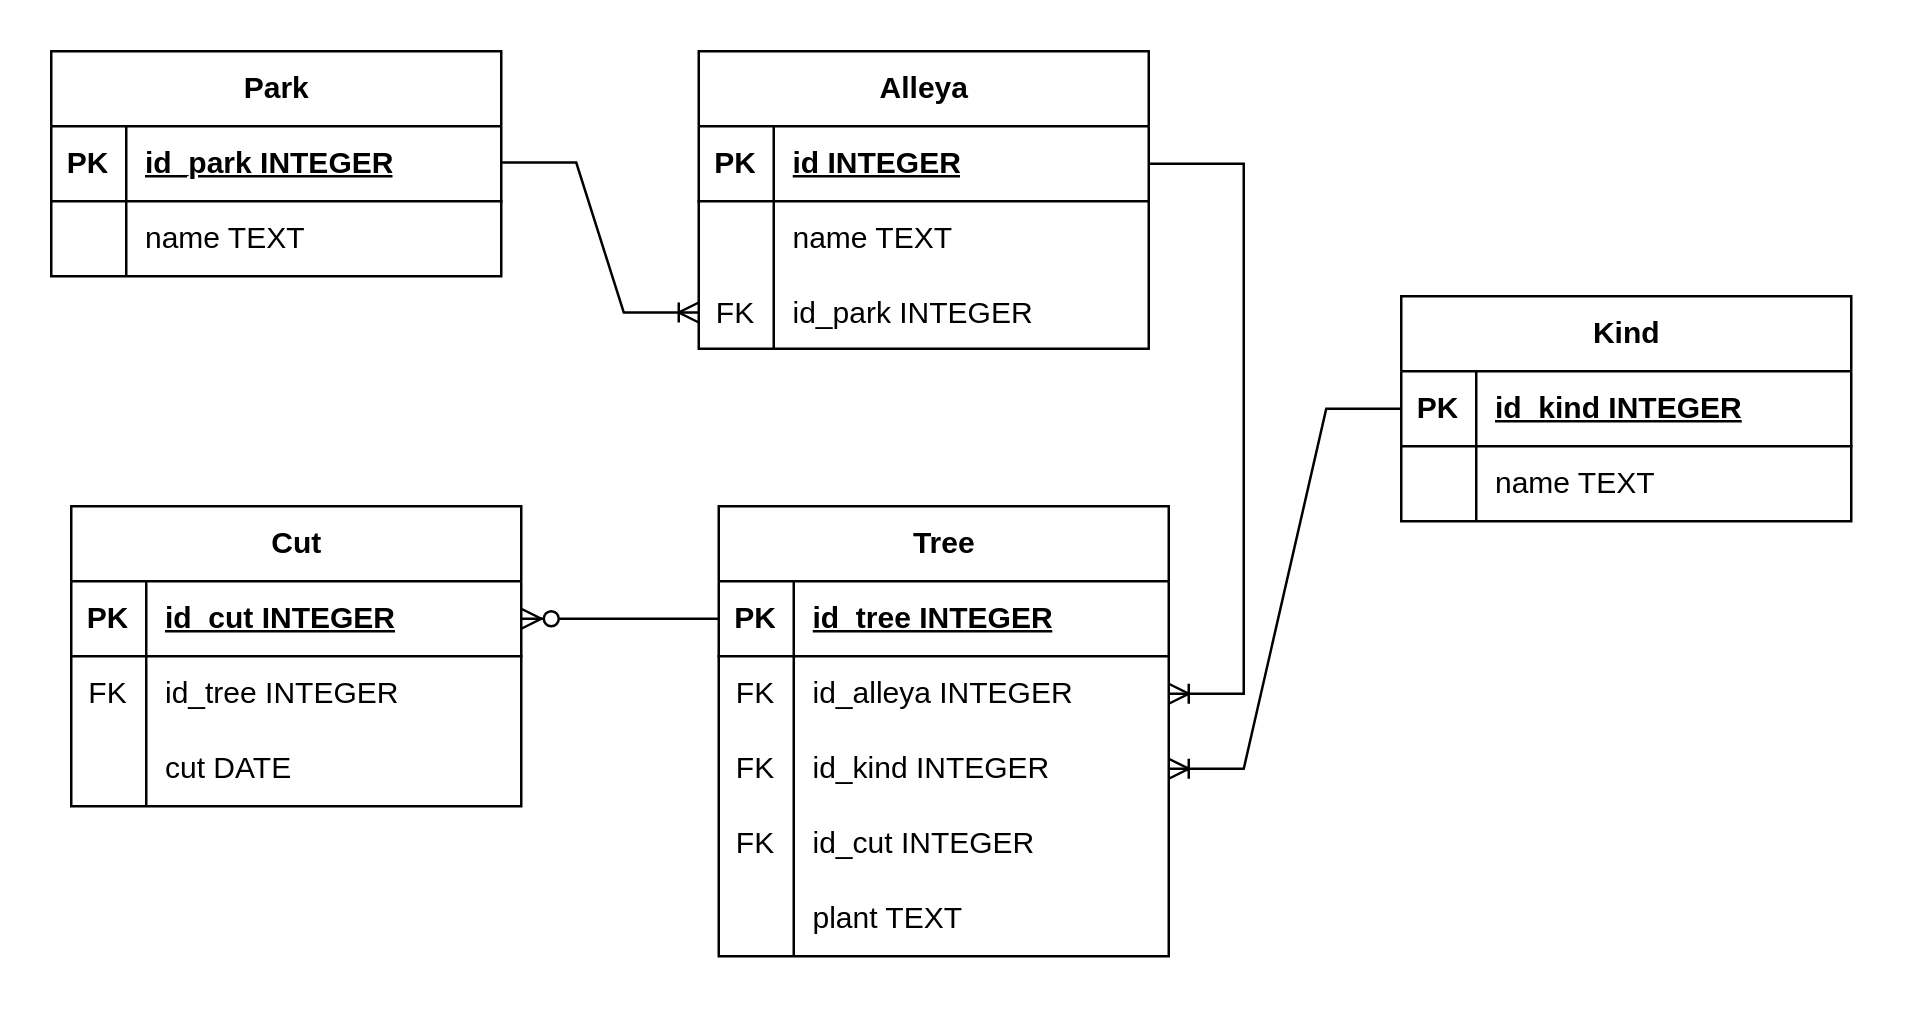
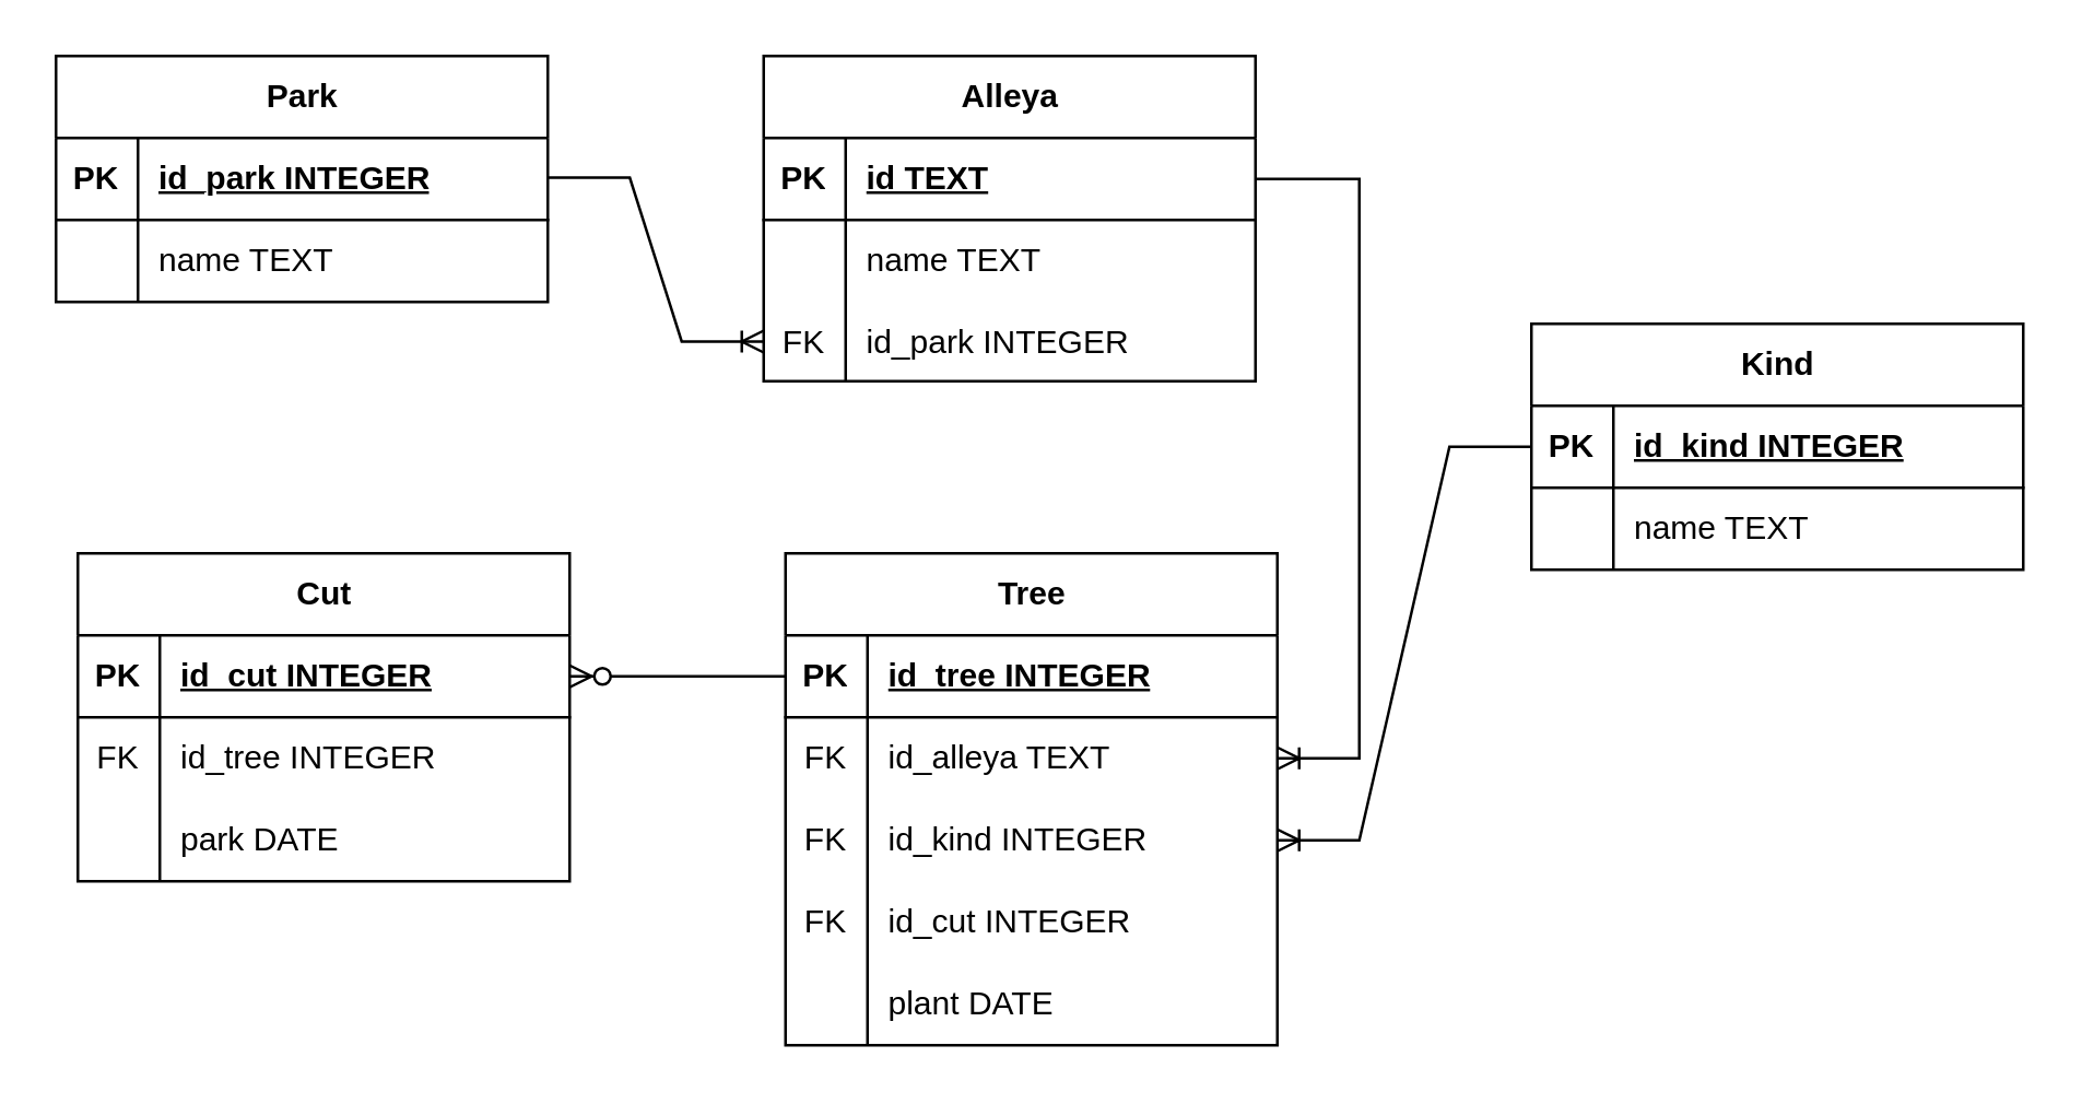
  <mxCell id="0" />
  <mxCell id="1" parent="0" />
  <mxCell id="2" value="Park" style="shape=table;startSize=30;container=1;collapsible=1;childLayout=tableLayout;fixedRows=1;rowLines=0;fontStyle=1;align=center;resizeLast=1;html=1;" vertex="1" parent="1"><mxGeometry x="20" y="20" width="180" height="90" as="geometry" /></mxCell>
  <mxCell id="3" value="" style="shape=tableRow;horizontal=0;startSize=0;swimlaneHead=0;swimlaneBody=0;fillColor=none;collapsible=0;dropTarget=0;points=[[0,0.5],[1,0.5]];portConstraint=eastwest;top=0;left=0;right=0;bottom=1;" vertex="1" parent="2"><mxGeometry y="30" width="180" height="30" as="geometry" /></mxCell>
  <mxCell id="4" value="PK" style="shape=partialRectangle;connectable=0;fillColor=none;top=0;left=0;bottom=0;right=0;fontStyle=1;overflow=hidden;whiteSpace=wrap;html=1;" vertex="1" parent="3"><mxGeometry width="30" height="30" as="geometry"><mxRectangle width="30" height="30" as="alternateBounds" /></mxGeometry></mxCell>
  <mxCell id="5" value="id_park INTEGER" style="shape=partialRectangle;connectable=0;fillColor=none;top=0;left=0;bottom=0;right=0;align=left;spacingLeft=6;fontStyle=5;overflow=hidden;whiteSpace=wrap;html=1;" vertex="1" parent="3"><mxGeometry x="30" width="150" height="30" as="geometry"><mxRectangle width="150" height="30" as="alternateBounds" /></mxGeometry></mxCell>
  <mxCell id="6" value="" style="shape=tableRow;horizontal=0;startSize=0;swimlaneHead=0;swimlaneBody=0;fillColor=none;collapsible=0;dropTarget=0;points=[[0,0.5],[1,0.5]];portConstraint=eastwest;top=0;left=0;right=0;bottom=0;" vertex="1" parent="2"><mxGeometry y="60" width="180" height="30" as="geometry" /></mxCell>
  <mxCell id="7" value="" style="shape=partialRectangle;connectable=0;fillColor=none;top=0;left=0;bottom=0;right=0;editable=1;overflow=hidden;whiteSpace=wrap;html=1;" vertex="1" parent="6"><mxGeometry width="30" height="30" as="geometry"><mxRectangle width="30" height="30" as="alternateBounds" /></mxGeometry></mxCell>
  <mxCell id="8" value="name TEXT" style="shape=partialRectangle;connectable=0;fillColor=none;top=0;left=0;bottom=0;right=0;align=left;spacingLeft=6;overflow=hidden;whiteSpace=wrap;html=1;" vertex="1" parent="6"><mxGeometry x="30" width="150" height="30" as="geometry"><mxRectangle width="150" height="30" as="alternateBounds" /></mxGeometry></mxCell>
  <mxCell id="9" value="Alleya" style="shape=table;startSize=30;container=1;collapsible=1;childLayout=tableLayout;fixedRows=1;rowLines=0;fontStyle=1;align=center;resizeLast=1;html=1;" vertex="1" parent="1"><mxGeometry x="279" y="20" width="180" height="119" as="geometry" /></mxCell>
  <mxCell id="10" value="" style="shape=tableRow;horizontal=0;startSize=0;swimlaneHead=0;swimlaneBody=0;fillColor=none;collapsible=0;dropTarget=0;points=[[0,0.5],[1,0.5]];portConstraint=eastwest;top=0;left=0;right=0;bottom=1;" vertex="1" parent="9"><mxGeometry y="30" width="180" height="30" as="geometry" /></mxCell>
  <mxCell id="11" value="PK" style="shape=partialRectangle;connectable=0;fillColor=none;top=0;left=0;bottom=0;right=0;fontStyle=1;overflow=hidden;whiteSpace=wrap;html=1;" vertex="1" parent="10"><mxGeometry width="30" height="30" as="geometry"><mxRectangle width="30" height="30" as="alternateBounds" /></mxGeometry></mxCell>
- <mxCell id="12" value="id INTEGER" style="shape=partialRectangle;connectable=0;fillColor=none;top=0;left=0;bottom=0;right=0;align=left;spacingLeft=6;fontStyle=5;overflow=hidden;whiteSpace=wrap;html=1;" vertex="1" parent="10"><mxGeometry x="30" width="150" height="30" as="geometry"><mxRectangle width="150" height="30" as="alternateBounds" /></mxGeometry></mxCell>
+ <mxCell id="12" value="id TEXT" style="shape=partialRectangle;connectable=0;fillColor=none;top=0;left=0;bottom=0;right=0;align=left;spacingLeft=6;fontStyle=5;overflow=hidden;whiteSpace=wrap;html=1;" vertex="1" parent="10"><mxGeometry x="30" width="150" height="30" as="geometry"><mxRectangle width="150" height="30" as="alternateBounds" /></mxGeometry></mxCell>
  <mxCell id="13" value="" style="shape=tableRow;horizontal=0;startSize=0;swimlaneHead=0;swimlaneBody=0;fillColor=none;collapsible=0;dropTarget=0;points=[[0,0.5],[1,0.5]];portConstraint=eastwest;top=0;left=0;right=0;bottom=0;" vertex="1" parent="9"><mxGeometry y="60" width="180" height="30" as="geometry" /></mxCell>
  <mxCell id="14" value="" style="shape=partialRectangle;connectable=0;fillColor=none;top=0;left=0;bottom=0;right=0;editable=1;overflow=hidden;whiteSpace=wrap;html=1;" vertex="1" parent="13"><mxGeometry width="30" height="30" as="geometry"><mxRectangle width="30" height="30" as="alternateBounds" /></mxGeometry></mxCell>
  <mxCell id="15" value="name TEXT" style="shape=partialRectangle;connectable=0;fillColor=none;top=0;left=0;bottom=0;right=0;align=left;spacingLeft=6;overflow=hidden;whiteSpace=wrap;html=1;" vertex="1" parent="13"><mxGeometry x="30" width="150" height="30" as="geometry"><mxRectangle width="150" height="30" as="alternateBounds" /></mxGeometry></mxCell>
  <mxCell id="16" value="" style="shape=tableRow;horizontal=0;startSize=0;swimlaneHead=0;swimlaneBody=0;fillColor=none;collapsible=0;dropTarget=0;points=[[0,0.5],[1,0.5]];portConstraint=eastwest;top=0;left=0;right=0;bottom=0;" vertex="1" parent="9"><mxGeometry y="90" width="180" height="29" as="geometry" /></mxCell>
  <mxCell id="17" value="FK" style="shape=partialRectangle;connectable=0;fillColor=none;top=0;left=0;bottom=0;right=0;editable=1;overflow=hidden;whiteSpace=wrap;html=1;" vertex="1" parent="16"><mxGeometry width="30" height="29" as="geometry"><mxRectangle width="30" height="29" as="alternateBounds" /></mxGeometry></mxCell>
  <mxCell id="18" value="id_park INTEGER" style="shape=partialRectangle;connectable=0;fillColor=none;top=0;left=0;bottom=0;right=0;align=left;spacingLeft=6;overflow=hidden;whiteSpace=wrap;html=1;" vertex="1" parent="16"><mxGeometry x="30" width="150" height="29" as="geometry"><mxRectangle width="150" height="29" as="alternateBounds" /></mxGeometry></mxCell>
  <mxCell id="19" value="Kind" style="shape=table;startSize=30;container=1;collapsible=1;childLayout=tableLayout;fixedRows=1;rowLines=0;fontStyle=1;align=center;resizeLast=1;html=1;" vertex="1" parent="1"><mxGeometry x="560" y="118" width="180" height="90" as="geometry" /></mxCell>
  <mxCell id="20" value="" style="shape=tableRow;horizontal=0;startSize=0;swimlaneHead=0;swimlaneBody=0;fillColor=none;collapsible=0;dropTarget=0;points=[[0,0.5],[1,0.5]];portConstraint=eastwest;top=0;left=0;right=0;bottom=1;" vertex="1" parent="19"><mxGeometry y="30" width="180" height="30" as="geometry" /></mxCell>
  <mxCell id="21" value="PK" style="shape=partialRectangle;connectable=0;fillColor=none;top=0;left=0;bottom=0;right=0;fontStyle=1;overflow=hidden;whiteSpace=wrap;html=1;" vertex="1" parent="20"><mxGeometry width="30" height="30" as="geometry"><mxRectangle width="30" height="30" as="alternateBounds" /></mxGeometry></mxCell>
  <mxCell id="22" value="id_kind INTEGER" style="shape=partialRectangle;connectable=0;fillColor=none;top=0;left=0;bottom=0;right=0;align=left;spacingLeft=6;fontStyle=5;overflow=hidden;whiteSpace=wrap;html=1;" vertex="1" parent="20"><mxGeometry x="30" width="150" height="30" as="geometry"><mxRectangle width="150" height="30" as="alternateBounds" /></mxGeometry></mxCell>
  <mxCell id="23" value="" style="shape=tableRow;horizontal=0;startSize=0;swimlaneHead=0;swimlaneBody=0;fillColor=none;collapsible=0;dropTarget=0;points=[[0,0.5],[1,0.5]];portConstraint=eastwest;top=0;left=0;right=0;bottom=0;" vertex="1" parent="19"><mxGeometry y="60" width="180" height="30" as="geometry" /></mxCell>
  <mxCell id="24" value="" style="shape=partialRectangle;connectable=0;fillColor=none;top=0;left=0;bottom=0;right=0;editable=1;overflow=hidden;whiteSpace=wrap;html=1;" vertex="1" parent="23"><mxGeometry width="30" height="30" as="geometry"><mxRectangle width="30" height="30" as="alternateBounds" /></mxGeometry></mxCell>
  <mxCell id="25" value="name TEXT" style="shape=partialRectangle;connectable=0;fillColor=none;top=0;left=0;bottom=0;right=0;align=left;spacingLeft=6;overflow=hidden;whiteSpace=wrap;html=1;" vertex="1" parent="23"><mxGeometry x="30" width="150" height="30" as="geometry"><mxRectangle width="150" height="30" as="alternateBounds" /></mxGeometry></mxCell>
  <mxCell id="26" value="Tree" style="shape=table;startSize=30;container=1;collapsible=1;childLayout=tableLayout;fixedRows=1;rowLines=0;fontStyle=1;align=center;resizeLast=1;html=1;" vertex="1" parent="1"><mxGeometry x="287" y="202" width="180" height="180" as="geometry" /></mxCell>
  <mxCell id="27" value="" style="shape=tableRow;horizontal=0;startSize=0;swimlaneHead=0;swimlaneBody=0;fillColor=none;collapsible=0;dropTarget=0;points=[[0,0.5],[1,0.5]];portConstraint=eastwest;top=0;left=0;right=0;bottom=1;" vertex="1" parent="26"><mxGeometry y="30" width="180" height="30" as="geometry" /></mxCell>
  <mxCell id="28" value="PK" style="shape=partialRectangle;connectable=0;fillColor=none;top=0;left=0;bottom=0;right=0;fontStyle=1;overflow=hidden;whiteSpace=wrap;html=1;" vertex="1" parent="27"><mxGeometry width="30" height="30" as="geometry"><mxRectangle width="30" height="30" as="alternateBounds" /></mxGeometry></mxCell>
  <mxCell id="29" value="id_tree INTEGER" style="shape=partialRectangle;connectable=0;fillColor=none;top=0;left=0;bottom=0;right=0;align=left;spacingLeft=6;fontStyle=5;overflow=hidden;whiteSpace=wrap;html=1;" vertex="1" parent="27"><mxGeometry x="30" width="150" height="30" as="geometry"><mxRectangle width="150" height="30" as="alternateBounds" /></mxGeometry></mxCell>
  <mxCell id="30" value="" style="shape=tableRow;horizontal=0;startSize=0;swimlaneHead=0;swimlaneBody=0;fillColor=none;collapsible=0;dropTarget=0;points=[[0,0.5],[1,0.5]];portConstraint=eastwest;top=0;left=0;right=0;bottom=0;" vertex="1" parent="26"><mxGeometry y="60" width="180" height="30" as="geometry" /></mxCell>
  <mxCell id="31" value="FK" style="shape=partialRectangle;connectable=0;fillColor=none;top=0;left=0;bottom=0;right=0;editable=1;overflow=hidden;whiteSpace=wrap;html=1;" vertex="1" parent="30"><mxGeometry width="30" height="30" as="geometry"><mxRectangle width="30" height="30" as="alternateBounds" /></mxGeometry></mxCell>
- <mxCell id="32" value="id_alleya INTEGER" style="shape=partialRectangle;connectable=0;fillColor=none;top=0;left=0;bottom=0;right=0;align=left;spacingLeft=6;overflow=hidden;whiteSpace=wrap;html=1;" vertex="1" parent="30"><mxGeometry x="30" width="150" height="30" as="geometry"><mxRectangle width="150" height="30" as="alternateBounds" /></mxGeometry></mxCell>
+ <mxCell id="32" value="id_alleya TEXT" style="shape=partialRectangle;connectable=0;fillColor=none;top=0;left=0;bottom=0;right=0;align=left;spacingLeft=6;overflow=hidden;whiteSpace=wrap;html=1;" vertex="1" parent="30"><mxGeometry x="30" width="150" height="30" as="geometry"><mxRectangle width="150" height="30" as="alternateBounds" /></mxGeometry></mxCell>
  <mxCell id="33" value="" style="shape=tableRow;horizontal=0;startSize=0;swimlaneHead=0;swimlaneBody=0;fillColor=none;collapsible=0;dropTarget=0;points=[[0,0.5],[1,0.5]];portConstraint=eastwest;top=0;left=0;right=0;bottom=0;" vertex="1" parent="26"><mxGeometry y="90" width="180" height="30" as="geometry" /></mxCell>
  <mxCell id="34" value="FK" style="shape=partialRectangle;connectable=0;fillColor=none;top=0;left=0;bottom=0;right=0;editable=1;overflow=hidden;whiteSpace=wrap;html=1;" vertex="1" parent="33"><mxGeometry width="30" height="30" as="geometry"><mxRectangle width="30" height="30" as="alternateBounds" /></mxGeometry></mxCell>
  <mxCell id="35" value="id_kind INTEGER" style="shape=partialRectangle;connectable=0;fillColor=none;top=0;left=0;bottom=0;right=0;align=left;spacingLeft=6;overflow=hidden;whiteSpace=wrap;html=1;" vertex="1" parent="33"><mxGeometry x="30" width="150" height="30" as="geometry"><mxRectangle width="150" height="30" as="alternateBounds" /></mxGeometry></mxCell>
  <mxCell id="36" value="" style="shape=tableRow;horizontal=0;startSize=0;swimlaneHead=0;swimlaneBody=0;fillColor=none;collapsible=0;dropTarget=0;points=[[0,0.5],[1,0.5]];portConstraint=eastwest;top=0;left=0;right=0;bottom=0;" vertex="1" parent="26"><mxGeometry y="120" width="180" height="30" as="geometry" /></mxCell>
  <mxCell id="37" value="FK" style="shape=partialRectangle;connectable=0;fillColor=none;top=0;left=0;bottom=0;right=0;editable=1;overflow=hidden;whiteSpace=wrap;html=1;" vertex="1" parent="36"><mxGeometry width="30" height="30" as="geometry"><mxRectangle width="30" height="30" as="alternateBounds" /></mxGeometry></mxCell>
  <mxCell id="38" value="id_cut INTEGER" style="shape=partialRectangle;connectable=0;fillColor=none;top=0;left=0;bottom=0;right=0;align=left;spacingLeft=6;overflow=hidden;whiteSpace=wrap;html=1;" vertex="1" parent="36"><mxGeometry x="30" width="150" height="30" as="geometry"><mxRectangle width="150" height="30" as="alternateBounds" /></mxGeometry></mxCell>
  <mxCell id="39" value="" style="shape=tableRow;horizontal=0;startSize=0;swimlaneHead=0;swimlaneBody=0;fillColor=none;collapsible=0;dropTarget=0;points=[[0,0.5],[1,0.5]];portConstraint=eastwest;top=0;left=0;right=0;bottom=0;" vertex="1" parent="26"><mxGeometry y="150" width="180" height="30" as="geometry" /></mxCell>
  <mxCell id="40" value="" style="shape=partialRectangle;connectable=0;fillColor=none;top=0;left=0;bottom=0;right=0;editable=1;overflow=hidden;whiteSpace=wrap;html=1;" vertex="1" parent="39"><mxGeometry width="30" height="30" as="geometry"><mxRectangle width="30" height="30" as="alternateBounds" /></mxGeometry></mxCell>
- <mxCell id="41" value="plant TEXT" style="shape=partialRectangle;connectable=0;fillColor=none;top=0;left=0;bottom=0;right=0;align=left;spacingLeft=6;overflow=hidden;whiteSpace=wrap;html=1;" vertex="1" parent="39"><mxGeometry x="30" width="150" height="30" as="geometry"><mxRectangle width="150" height="30" as="alternateBounds" /></mxGeometry></mxCell>
+ <mxCell id="41" value="plant DATE" style="shape=partialRectangle;connectable=0;fillColor=none;top=0;left=0;bottom=0;right=0;align=left;spacingLeft=6;overflow=hidden;whiteSpace=wrap;html=1;" vertex="1" parent="39"><mxGeometry x="30" width="150" height="30" as="geometry"><mxRectangle width="150" height="30" as="alternateBounds" /></mxGeometry></mxCell>
  <mxCell id="42" value="Cut" style="shape=table;startSize=30;container=1;collapsible=1;childLayout=tableLayout;fixedRows=1;rowLines=0;fontStyle=1;align=center;resizeLast=1;html=1;" vertex="1" parent="1"><mxGeometry x="28" y="202" width="180" height="120" as="geometry" /></mxCell>
  <mxCell id="43" value="" style="shape=tableRow;horizontal=0;startSize=0;swimlaneHead=0;swimlaneBody=0;fillColor=none;collapsible=0;dropTarget=0;points=[[0,0.5],[1,0.5]];portConstraint=eastwest;top=0;left=0;right=0;bottom=1;" vertex="1" parent="42"><mxGeometry y="30" width="180" height="30" as="geometry" /></mxCell>
  <mxCell id="44" value="PK" style="shape=partialRectangle;connectable=0;fillColor=none;top=0;left=0;bottom=0;right=0;fontStyle=1;overflow=hidden;whiteSpace=wrap;html=1;" vertex="1" parent="43"><mxGeometry width="30" height="30" as="geometry"><mxRectangle width="30" height="30" as="alternateBounds" /></mxGeometry></mxCell>
  <mxCell id="45" value="id_cut INTEGER" style="shape=partialRectangle;connectable=0;fillColor=none;top=0;left=0;bottom=0;right=0;align=left;spacingLeft=6;fontStyle=5;overflow=hidden;whiteSpace=wrap;html=1;" vertex="1" parent="43"><mxGeometry x="30" width="150" height="30" as="geometry"><mxRectangle width="150" height="30" as="alternateBounds" /></mxGeometry></mxCell>
  <mxCell id="46" value="" style="shape=tableRow;horizontal=0;startSize=0;swimlaneHead=0;swimlaneBody=0;fillColor=none;collapsible=0;dropTarget=0;points=[[0,0.5],[1,0.5]];portConstraint=eastwest;top=0;left=0;right=0;bottom=0;" vertex="1" parent="42"><mxGeometry y="60" width="180" height="30" as="geometry" /></mxCell>
  <mxCell id="47" value="FK" style="shape=partialRectangle;connectable=0;fillColor=none;top=0;left=0;bottom=0;right=0;editable=1;overflow=hidden;whiteSpace=wrap;html=1;" vertex="1" parent="46"><mxGeometry width="30" height="30" as="geometry"><mxRectangle width="30" height="30" as="alternateBounds" /></mxGeometry></mxCell>
  <mxCell id="48" value="id_tree INTEGER" style="shape=partialRectangle;connectable=0;fillColor=none;top=0;left=0;bottom=0;right=0;align=left;spacingLeft=6;overflow=hidden;whiteSpace=wrap;html=1;" vertex="1" parent="46"><mxGeometry x="30" width="150" height="30" as="geometry"><mxRectangle width="150" height="30" as="alternateBounds" /></mxGeometry></mxCell>
  <mxCell id="49" value="" style="shape=tableRow;horizontal=0;startSize=0;swimlaneHead=0;swimlaneBody=0;fillColor=none;collapsible=0;dropTarget=0;points=[[0,0.5],[1,0.5]];portConstraint=eastwest;top=0;left=0;right=0;bottom=0;" vertex="1" parent="42"><mxGeometry y="90" width="180" height="30" as="geometry" /></mxCell>
  <mxCell id="50" value="" style="shape=partialRectangle;connectable=0;fillColor=none;top=0;left=0;bottom=0;right=0;editable=1;overflow=hidden;whiteSpace=wrap;html=1;" vertex="1" parent="49"><mxGeometry width="30" height="30" as="geometry"><mxRectangle width="30" height="30" as="alternateBounds" /></mxGeometry></mxCell>
- <mxCell id="51" value="cut DATE" style="shape=partialRectangle;connectable=0;fillColor=none;top=0;left=0;bottom=0;right=0;align=left;spacingLeft=6;overflow=hidden;whiteSpace=wrap;html=1;" vertex="1" parent="49"><mxGeometry x="30" width="150" height="30" as="geometry"><mxRectangle width="150" height="30" as="alternateBounds" /></mxGeometry></mxCell>
+ <mxCell id="51" value="park DATE" style="shape=partialRectangle;connectable=0;fillColor=none;top=0;left=0;bottom=0;right=0;align=left;spacingLeft=6;overflow=hidden;whiteSpace=wrap;html=1;" vertex="1" parent="49"><mxGeometry x="30" width="150" height="30" as="geometry"><mxRectangle width="150" height="30" as="alternateBounds" /></mxGeometry></mxCell>
  <mxCell id="52" value="" style="edgeStyle=entityRelationEdgeStyle;fontSize=12;html=1;endArrow=ERoneToMany;rounded=0;exitX=1;exitY=0.5;exitDx=0;exitDy=0;entryX=0;entryY=0.5;entryDx=0;entryDy=0;" edge="1" parent="1" target="16"><mxGeometry width="100" height="100" relative="1" as="geometry"><mxPoint x="200" y="64.5" as="sourcePoint" /><mxPoint x="279" y="64.5" as="targetPoint" /><Array as="points"><mxPoint x="433" y="166.5" /></Array></mxGeometry></mxCell>
  <mxCell id="53" value="" style="edgeStyle=entityRelationEdgeStyle;fontSize=12;html=1;endArrow=ERoneToMany;rounded=0;exitX=0;exitY=0.5;exitDx=0;exitDy=0;entryX=1;entryY=0.5;entryDx=0;entryDy=0;" edge="1" parent="1" source="20" target="33"><mxGeometry width="100" height="100" relative="1" as="geometry"><mxPoint x="538" y="379" as="sourcePoint" /><mxPoint x="638" y="279" as="targetPoint" /><Array as="points"><mxPoint x="530" y="237" /></Array></mxGeometry></mxCell>
  <mxCell id="54" value="" style="edgeStyle=entityRelationEdgeStyle;fontSize=12;html=1;endArrow=ERoneToMany;rounded=0;exitX=1;exitY=0.5;exitDx=0;exitDy=0;" edge="1" parent="1" source="10" target="30"><mxGeometry width="100" height="100" relative="1" as="geometry"><mxPoint x="462" y="65" as="sourcePoint" /><mxPoint x="470" y="277" as="targetPoint" /><Array as="points"><mxPoint x="499" y="230" /><mxPoint x="513" y="174" /></Array></mxGeometry></mxCell>
  <mxCell id="55" value="" style="edgeStyle=entityRelationEdgeStyle;fontSize=12;html=1;endArrow=ERzeroToMany;endFill=1;rounded=0;" edge="1" parent="1" source="27" target="43"><mxGeometry width="100" height="100" relative="1" as="geometry"><mxPoint x="202" y="512" as="sourcePoint" /><mxPoint x="302" y="412" as="targetPoint" /></mxGeometry></mxCell>
